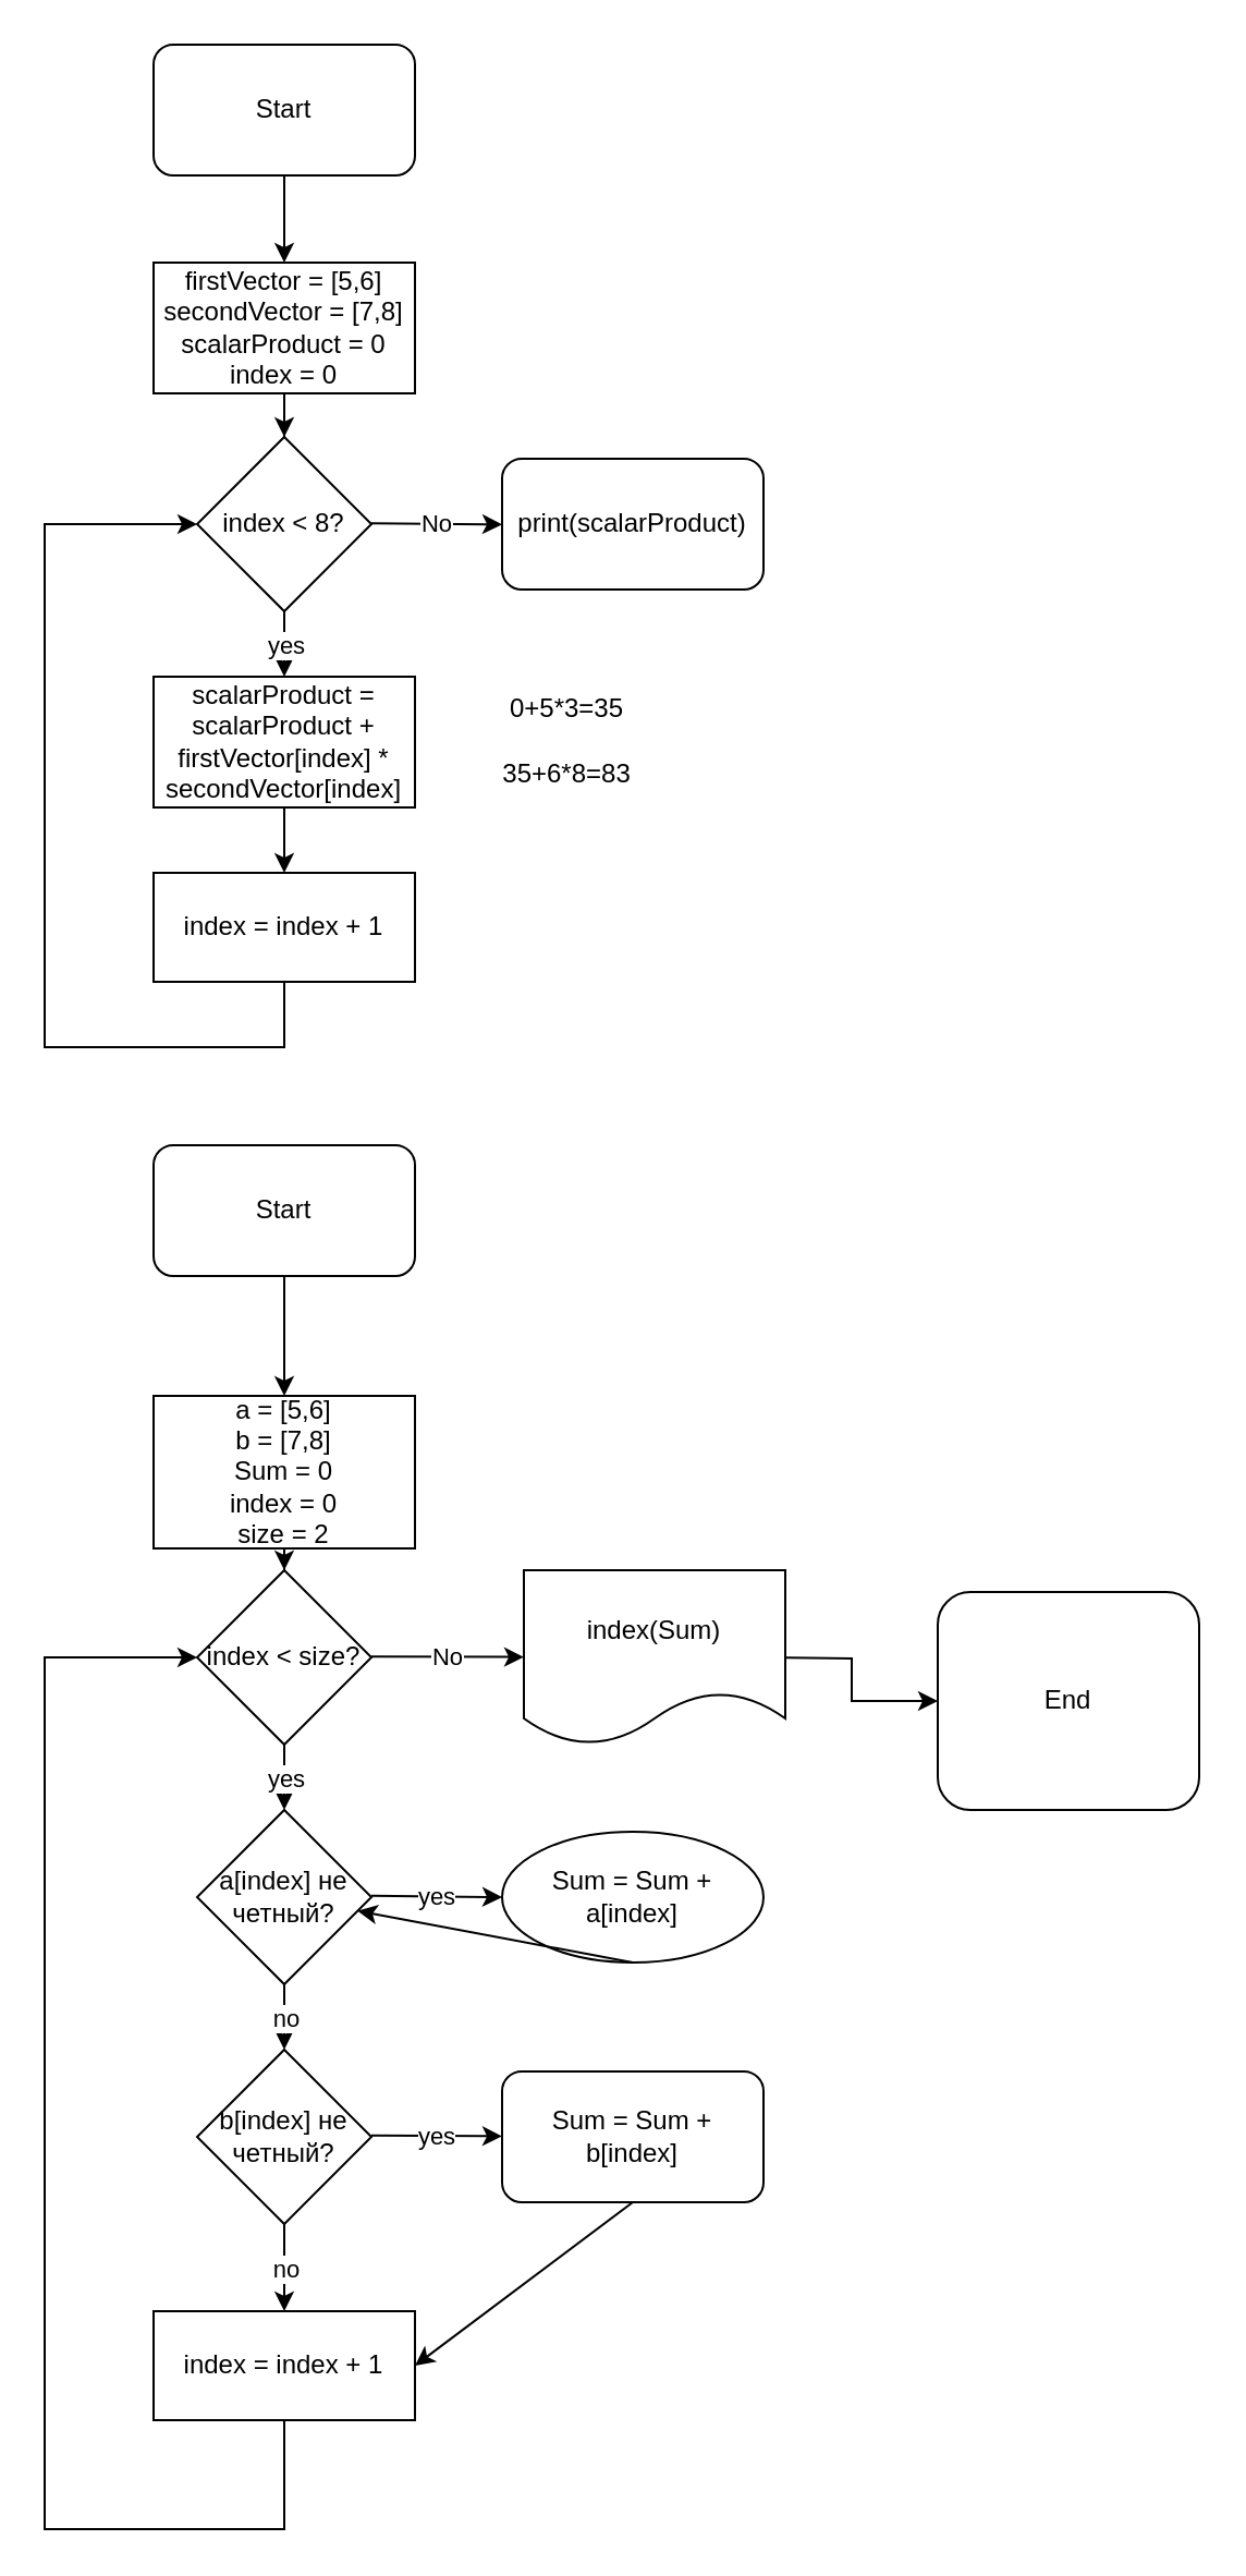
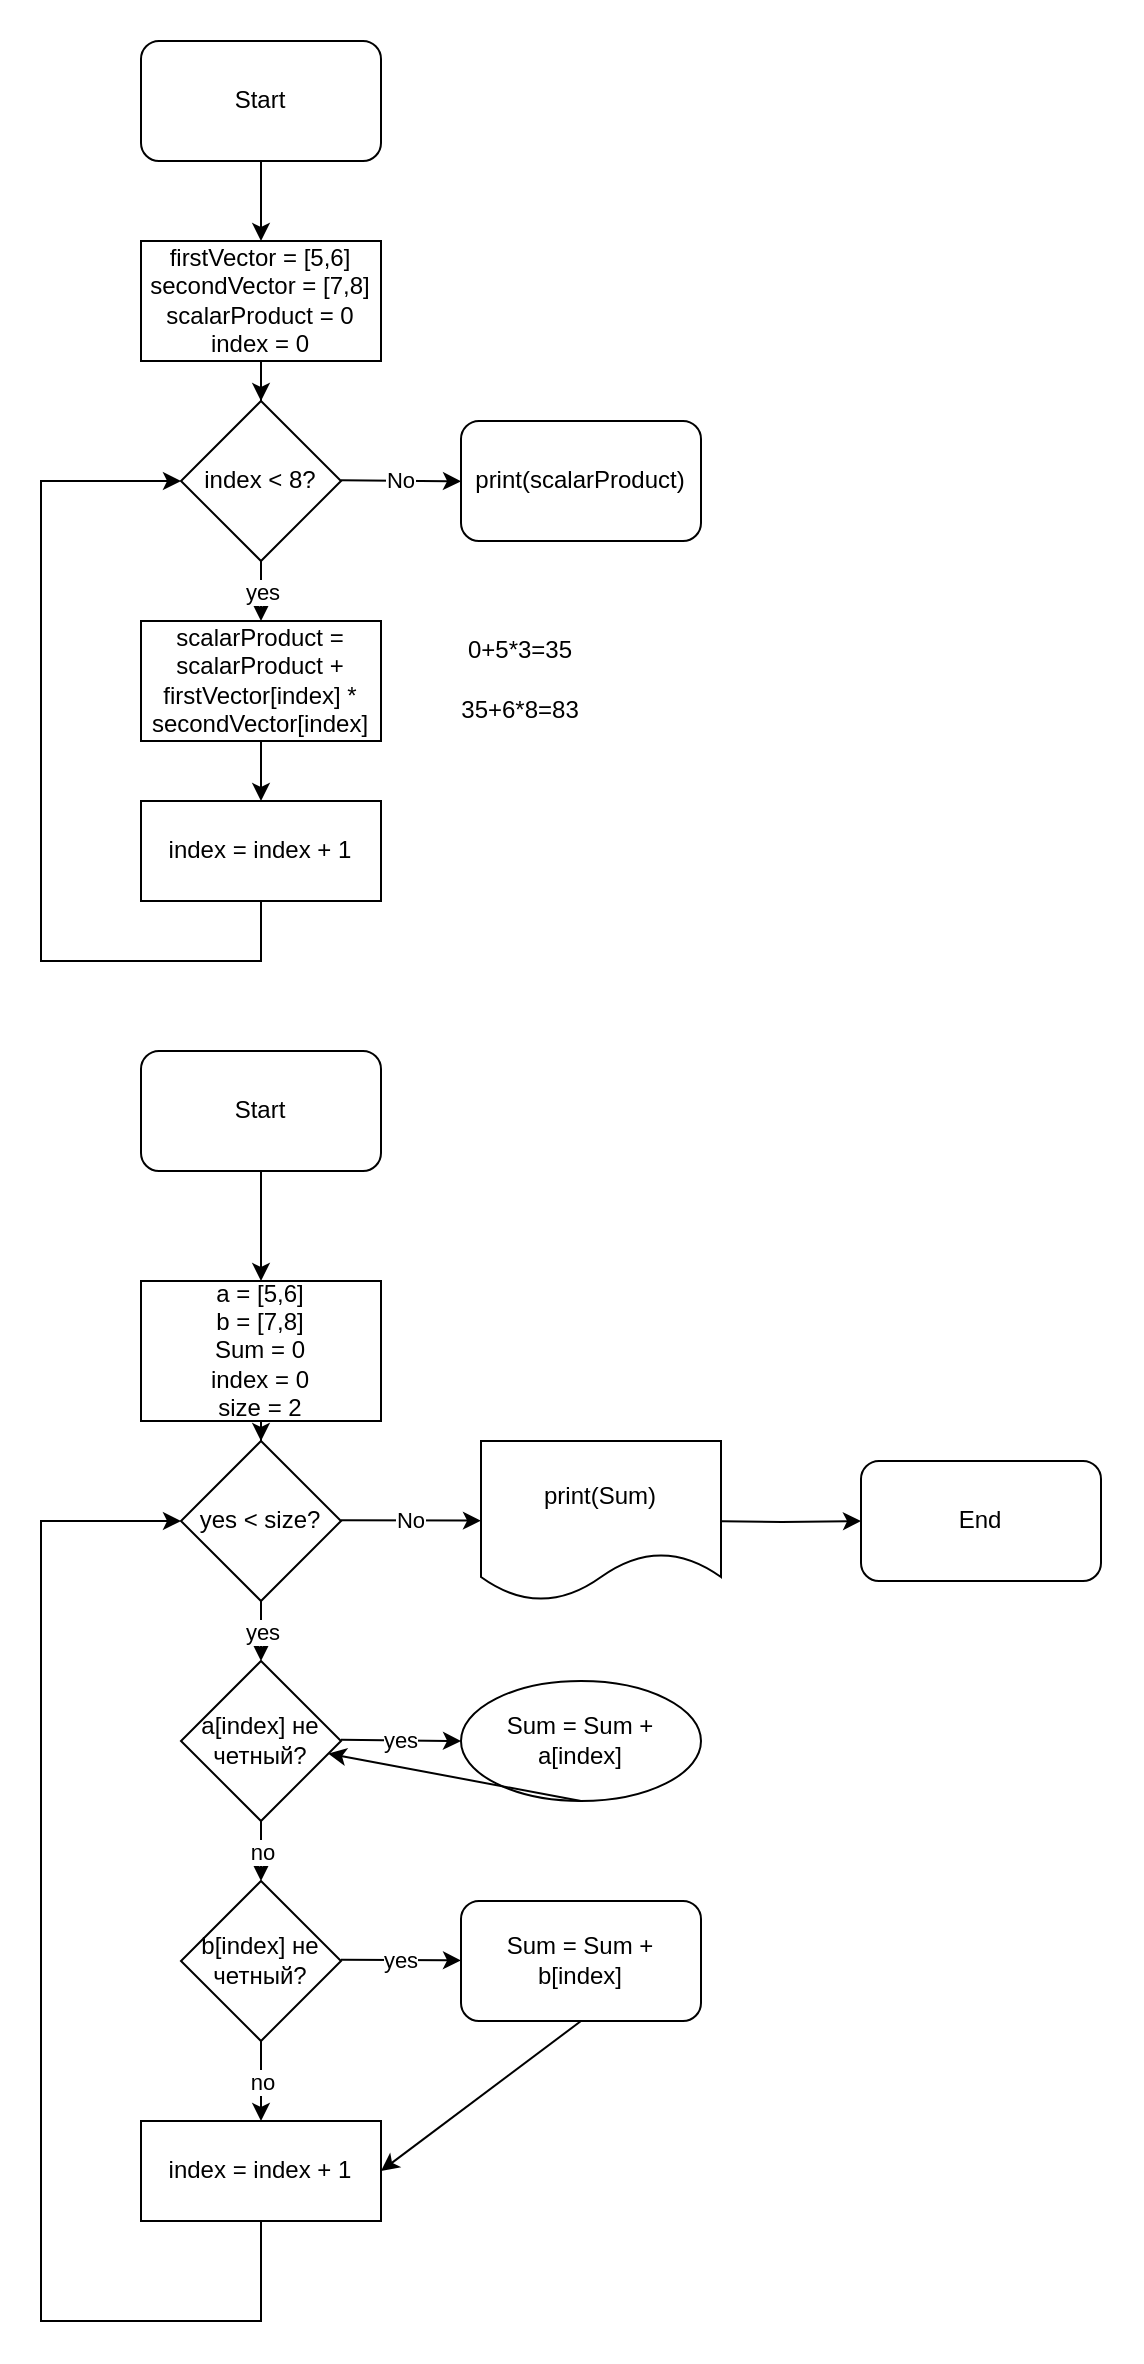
  <mxCell id="0" />
  <mxCell id="1" parent="0" />
  <mxCell id="2" value="" style="edgeStyle=orthogonalEdgeStyle;rounded=0;orthogonalLoop=1;jettySize=auto;html=1;" parent="1" source="3" edge="1"><mxGeometry relative="1" as="geometry"><mxPoint x="130" y="120" as="targetPoint" /><Array as="points"><mxPoint x="130" y="120" /><mxPoint x="130" y="120" /></Array></mxGeometry></mxCell>
  <mxCell id="3" value="Start" style="rounded=1;whiteSpace=wrap;html=1;" parent="1" vertex="1"><mxGeometry x="70" y="20" width="120" height="60" as="geometry" /></mxCell>
  <mxCell id="4" value="" style="edgeStyle=orthogonalEdgeStyle;rounded=0;orthogonalLoop=1;jettySize=auto;html=1;" parent="1" source="5" target="6" edge="1"><mxGeometry relative="1" as="geometry" /></mxCell>
  <mxCell id="5" value="firstVector = [5,6]&lt;br&gt;secondVector = [7,8]&lt;br&gt;scalarProduct = 0&lt;br&gt;index = 0" style="rounded=0;whiteSpace=wrap;html=1;" parent="1" vertex="1"><mxGeometry x="70" y="120" width="120" height="60" as="geometry" /></mxCell>
  <mxCell id="6" value="index &amp;lt; 8?" style="rhombus;whiteSpace=wrap;html=1;rounded=0;" parent="1" vertex="1"><mxGeometry x="90" y="200" width="80" height="80" as="geometry" /></mxCell>
  <mxCell id="7" value="print(scalarProduct)" style="rounded=1;whiteSpace=wrap;html=1;" parent="1" vertex="1"><mxGeometry x="230" y="210" width="120" height="60" as="geometry" /></mxCell>
  <mxCell id="8" value="" style="endArrow=classic;html=1;rounded=0;" parent="1" edge="1"><mxGeometry relative="1" as="geometry"><mxPoint x="170" y="239.63" as="sourcePoint" /><mxPoint x="230" y="240.13" as="targetPoint" /></mxGeometry></mxCell>
  <mxCell id="9" value="No" style="edgeLabel;resizable=0;html=1;align=center;verticalAlign=middle;" parent="8" connectable="0" vertex="1"><mxGeometry relative="1" as="geometry" /></mxCell>
  <mxCell id="10" value="" style="endArrow=classic;html=1;rounded=0;exitX=0.5;exitY=1;exitDx=0;exitDy=0;" parent="1" source="6" edge="1"><mxGeometry relative="1" as="geometry"><mxPoint x="110" y="370" as="sourcePoint" /><mxPoint x="130" y="310" as="targetPoint" /></mxGeometry></mxCell>
  <mxCell id="11" value="yes" style="edgeLabel;resizable=0;html=1;align=center;verticalAlign=middle;" parent="10" connectable="0" vertex="1"><mxGeometry relative="1" as="geometry" /></mxCell>
  <mxCell id="12" value="" style="edgeStyle=orthogonalEdgeStyle;rounded=0;orthogonalLoop=1;jettySize=auto;html=1;" parent="1" source="13" target="14" edge="1"><mxGeometry relative="1" as="geometry" /></mxCell>
  <mxCell id="13" value="scalarProduct = scalarProduct + firstVector[index] * secondVector[index]" style="rounded=0;whiteSpace=wrap;html=1;" parent="1" vertex="1"><mxGeometry x="70" y="310" width="120" height="60" as="geometry" /></mxCell>
  <mxCell id="14" value="index = index + 1" style="whiteSpace=wrap;html=1;rounded=0;" parent="1" vertex="1"><mxGeometry x="70" y="400" width="120" height="50" as="geometry" /></mxCell>
  <mxCell id="15" value="" style="endArrow=classic;html=1;rounded=0;exitX=0.5;exitY=1;exitDx=0;exitDy=0;entryX=0;entryY=0.5;entryDx=0;entryDy=0;" parent="1" source="14" target="6" edge="1"><mxGeometry width="50" height="50" relative="1" as="geometry"><mxPoint x="130" y="470" as="sourcePoint" /><mxPoint x="10" y="590" as="targetPoint" /><Array as="points"><mxPoint x="130" y="480" /><mxPoint x="20" y="480" /><mxPoint x="20" y="240" /></Array></mxGeometry></mxCell>
  <mxCell id="16" value="0+5*3=35" style="text;html=1;strokeColor=none;fillColor=none;align=center;verticalAlign=middle;whiteSpace=wrap;rounded=0;" parent="1" vertex="1"><mxGeometry x="230" y="310" width="60" height="30" as="geometry" /></mxCell>
  <mxCell id="17" value="35+6*8=83" style="text;html=1;strokeColor=none;fillColor=none;align=center;verticalAlign=middle;whiteSpace=wrap;rounded=0;" parent="1" vertex="1"><mxGeometry x="230" y="340" width="60" height="30" as="geometry" /></mxCell>
  <mxCell id="18" value="" style="edgeStyle=orthogonalEdgeStyle;rounded=0;orthogonalLoop=1;jettySize=auto;html=1;" parent="1" source="19" edge="1"><mxGeometry relative="1" as="geometry"><mxPoint x="130" y="640" as="targetPoint" /><Array as="points"><mxPoint x="130" y="640" /><mxPoint x="130" y="640" /></Array></mxGeometry></mxCell>
  <mxCell id="19" value="Start" style="rounded=1;whiteSpace=wrap;html=1;" parent="1" vertex="1"><mxGeometry x="70" y="525" width="120" height="60" as="geometry" /></mxCell>
  <mxCell id="20" value="" style="edgeStyle=orthogonalEdgeStyle;rounded=0;orthogonalLoop=1;jettySize=auto;html=1;dashed=1;" parent="1" source="21" target="22" edge="1"><mxGeometry relative="1" as="geometry" /></mxCell>
  <mxCell id="21" value="a = [5,6]&lt;br&gt;b = [7,8]&lt;br&gt;Sum = 0&lt;br&gt;index = 0&lt;br&gt;size = 2" style="rounded=0;whiteSpace=wrap;html=1;" parent="1" vertex="1"><mxGeometry x="70" y="640" width="120" height="70" as="geometry" /></mxCell>
- <mxCell id="22" value="index &amp;lt; size?" style="rhombus;whiteSpace=wrap;html=1;rounded=0;" parent="1" vertex="1"><mxGeometry x="90" y="720" width="80" height="80" as="geometry" /></mxCell>
+ <mxCell id="22" value="yes &amp;lt; size?" style="rhombus;whiteSpace=wrap;html=1;rounded=0;" parent="1" vertex="1"><mxGeometry x="90" y="720" width="80" height="80" as="geometry" /></mxCell>
  <mxCell id="23" value="" style="edgeStyle=orthogonalEdgeStyle;rounded=0;orthogonalLoop=1;jettySize=auto;html=1;" parent="1" target="44" edge="1"><mxGeometry relative="1" as="geometry"><mxPoint x="350" y="760" as="sourcePoint" /></mxGeometry></mxCell>
  <mxCell id="24" value="" style="endArrow=classic;html=1;rounded=0;" parent="1" edge="1" target="45"><mxGeometry relative="1" as="geometry"><mxPoint x="170" y="759.63" as="sourcePoint" /><mxPoint x="230" y="760.13" as="targetPoint" /></mxGeometry></mxCell>
  <mxCell id="25" value="No" style="edgeLabel;resizable=0;html=1;align=center;verticalAlign=middle;" parent="24" connectable="0" vertex="1"><mxGeometry relative="1" as="geometry" /></mxCell>
  <mxCell id="26" value="" style="endArrow=classic;html=1;rounded=0;exitX=0.5;exitY=1;exitDx=0;exitDy=0;" parent="1" source="22" edge="1"><mxGeometry relative="1" as="geometry"><mxPoint x="110" y="890" as="sourcePoint" /><mxPoint x="130" y="830" as="targetPoint" /></mxGeometry></mxCell>
  <mxCell id="27" value="yes" style="edgeLabel;resizable=0;html=1;align=center;verticalAlign=middle;" parent="26" connectable="0" vertex="1"><mxGeometry relative="1" as="geometry" /></mxCell>
  <mxCell id="28" value="index = index + 1" style="whiteSpace=wrap;html=1;rounded=0;" parent="1" vertex="1"><mxGeometry x="70" y="1060" width="120" height="50" as="geometry" /></mxCell>
  <mxCell id="29" value="" style="endArrow=classic;html=1;rounded=0;exitX=0.5;exitY=1;exitDx=0;exitDy=0;entryX=0;entryY=0.5;entryDx=0;entryDy=0;" parent="1" source="28" target="22" edge="1"><mxGeometry width="50" height="50" relative="1" as="geometry"><mxPoint x="130" y="990" as="sourcePoint" /><mxPoint x="10" y="1110" as="targetPoint" /><Array as="points"><mxPoint x="130" y="1160" /><mxPoint x="20" y="1160" /><mxPoint x="20" y="760" /></Array></mxGeometry></mxCell>
  <mxCell id="30" value="a[index] не четный?" style="rhombus;whiteSpace=wrap;html=1;" parent="1" vertex="1"><mxGeometry x="90" y="830" width="80" height="80" as="geometry" /></mxCell>
  <mxCell id="31" value="" style="endArrow=classic;html=1;rounded=0;" parent="1" target="33" edge="1"><mxGeometry relative="1" as="geometry"><mxPoint x="170" y="869.41" as="sourcePoint" /><mxPoint x="230" y="869" as="targetPoint" /></mxGeometry></mxCell>
  <mxCell id="32" value="yes" style="edgeLabel;resizable=0;html=1;align=center;verticalAlign=middle;" parent="31" connectable="0" vertex="1"><mxGeometry relative="1" as="geometry" /></mxCell>
  <mxCell id="33" value="Sum = Sum + a[index]" style="ellipse;whiteSpace=wrap;html=1;" parent="1" vertex="1"><mxGeometry x="230" y="840" width="120" height="60" as="geometry" /></mxCell>
  <mxCell id="34" value="" style="endArrow=classic;html=1;rounded=0;exitX=0.5;exitY=1;exitDx=0;exitDy=0;" parent="1" source="30" edge="1"><mxGeometry relative="1" as="geometry"><mxPoint x="160" y="930" as="sourcePoint" /><mxPoint x="130" y="940" as="targetPoint" /></mxGeometry></mxCell>
  <mxCell id="35" value="no" style="edgeLabel;resizable=0;html=1;align=center;verticalAlign=middle;" parent="34" connectable="0" vertex="1"><mxGeometry relative="1" as="geometry" /></mxCell>
  <mxCell id="36" value="b[index] не четный?" style="rhombus;whiteSpace=wrap;html=1;" parent="1" vertex="1"><mxGeometry x="90" y="940" width="80" height="80" as="geometry" /></mxCell>
  <mxCell id="37" value="" style="endArrow=classic;html=1;rounded=0;" parent="1" target="39" edge="1"><mxGeometry relative="1" as="geometry"><mxPoint x="170" y="979.41" as="sourcePoint" /><mxPoint x="230" y="979" as="targetPoint" /></mxGeometry></mxCell>
  <mxCell id="38" value="yes" style="edgeLabel;resizable=0;html=1;align=center;verticalAlign=middle;" parent="37" connectable="0" vertex="1"><mxGeometry relative="1" as="geometry" /></mxCell>
  <mxCell id="39" value="Sum = Sum + b[index]" style="whiteSpace=wrap;html=1;rounded=1;" parent="1" vertex="1"><mxGeometry x="230" y="950" width="120" height="60" as="geometry" /></mxCell>
  <mxCell id="40" value="" style="endArrow=classic;html=1;rounded=0;exitX=0.5;exitY=1;exitDx=0;exitDy=0;" parent="1" source="33" target="30" edge="1"><mxGeometry width="50" height="50" relative="1" as="geometry"><mxPoint x="190" y="940" as="sourcePoint" /><mxPoint x="380" y="870" as="targetPoint" /></mxGeometry></mxCell>
  <mxCell id="41" value="" style="endArrow=classic;html=1;rounded=0;exitX=0.5;exitY=1;exitDx=0;exitDy=0;entryX=1;entryY=0.5;entryDx=0;entryDy=0;" parent="1" source="39" target="28" edge="1"><mxGeometry width="50" height="50" relative="1" as="geometry"><mxPoint x="190" y="940" as="sourcePoint" /><mxPoint x="270" y="1080" as="targetPoint" /></mxGeometry></mxCell>
  <mxCell id="42" value="" style="endArrow=classic;html=1;rounded=0;exitX=0.5;exitY=1;exitDx=0;exitDy=0;entryX=0.5;entryY=0;entryDx=0;entryDy=0;" parent="1" source="36" target="28" edge="1"><mxGeometry relative="1" as="geometry"><mxPoint x="160" y="910" as="sourcePoint" /><mxPoint x="260" y="910" as="targetPoint" /></mxGeometry></mxCell>
  <mxCell id="43" value="no" style="edgeLabel;resizable=0;html=1;align=center;verticalAlign=middle;" parent="42" connectable="0" vertex="1"><mxGeometry relative="1" as="geometry" /></mxCell>
- <mxCell id="44" value="End" style="whiteSpace=wrap;html=1;rounded=1;" parent="1" vertex="1"><mxGeometry x="430" y="730" width="120" height="100" as="geometry" /></mxCell>
- <mxCell id="45" value="index(Sum)" style="shape=document;whiteSpace=wrap;html=1;boundedLbl=1;" vertex="1" parent="1"><mxGeometry x="240" y="720" width="120" height="80" as="geometry" /></mxCell>
+ <mxCell id="44" value="End" style="whiteSpace=wrap;html=1;rounded=1;" parent="1" vertex="1"><mxGeometry x="430" y="730" width="120" height="60" as="geometry" /></mxCell>
+ <mxCell id="45" value="print(Sum)" style="shape=document;whiteSpace=wrap;html=1;boundedLbl=1;" vertex="1" parent="1"><mxGeometry x="240" y="720" width="120" height="80" as="geometry" /></mxCell>
